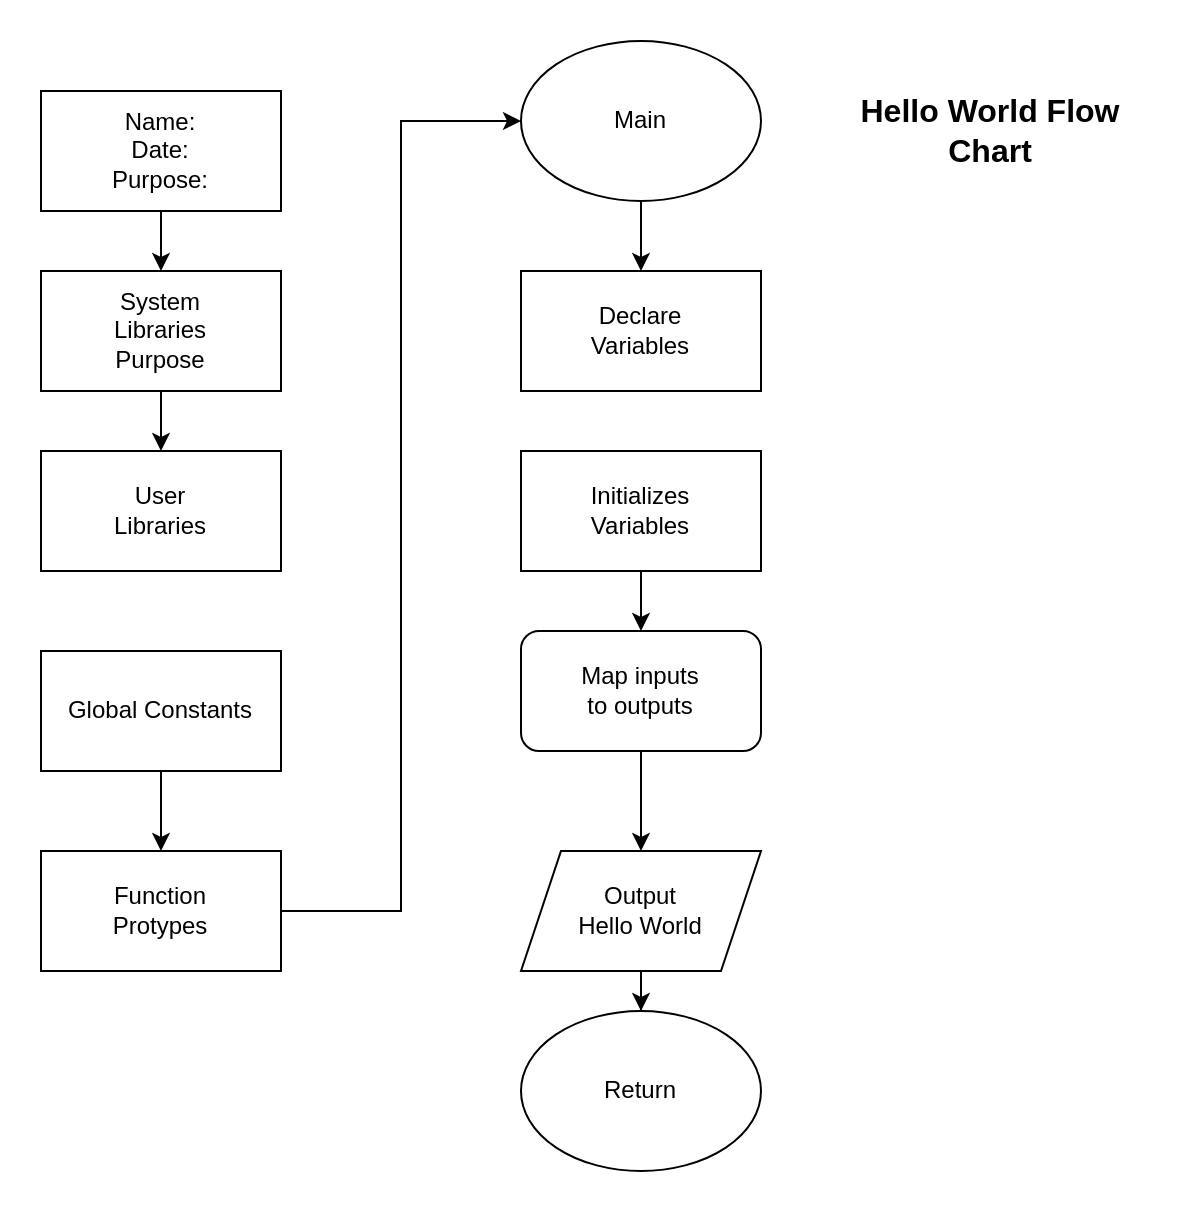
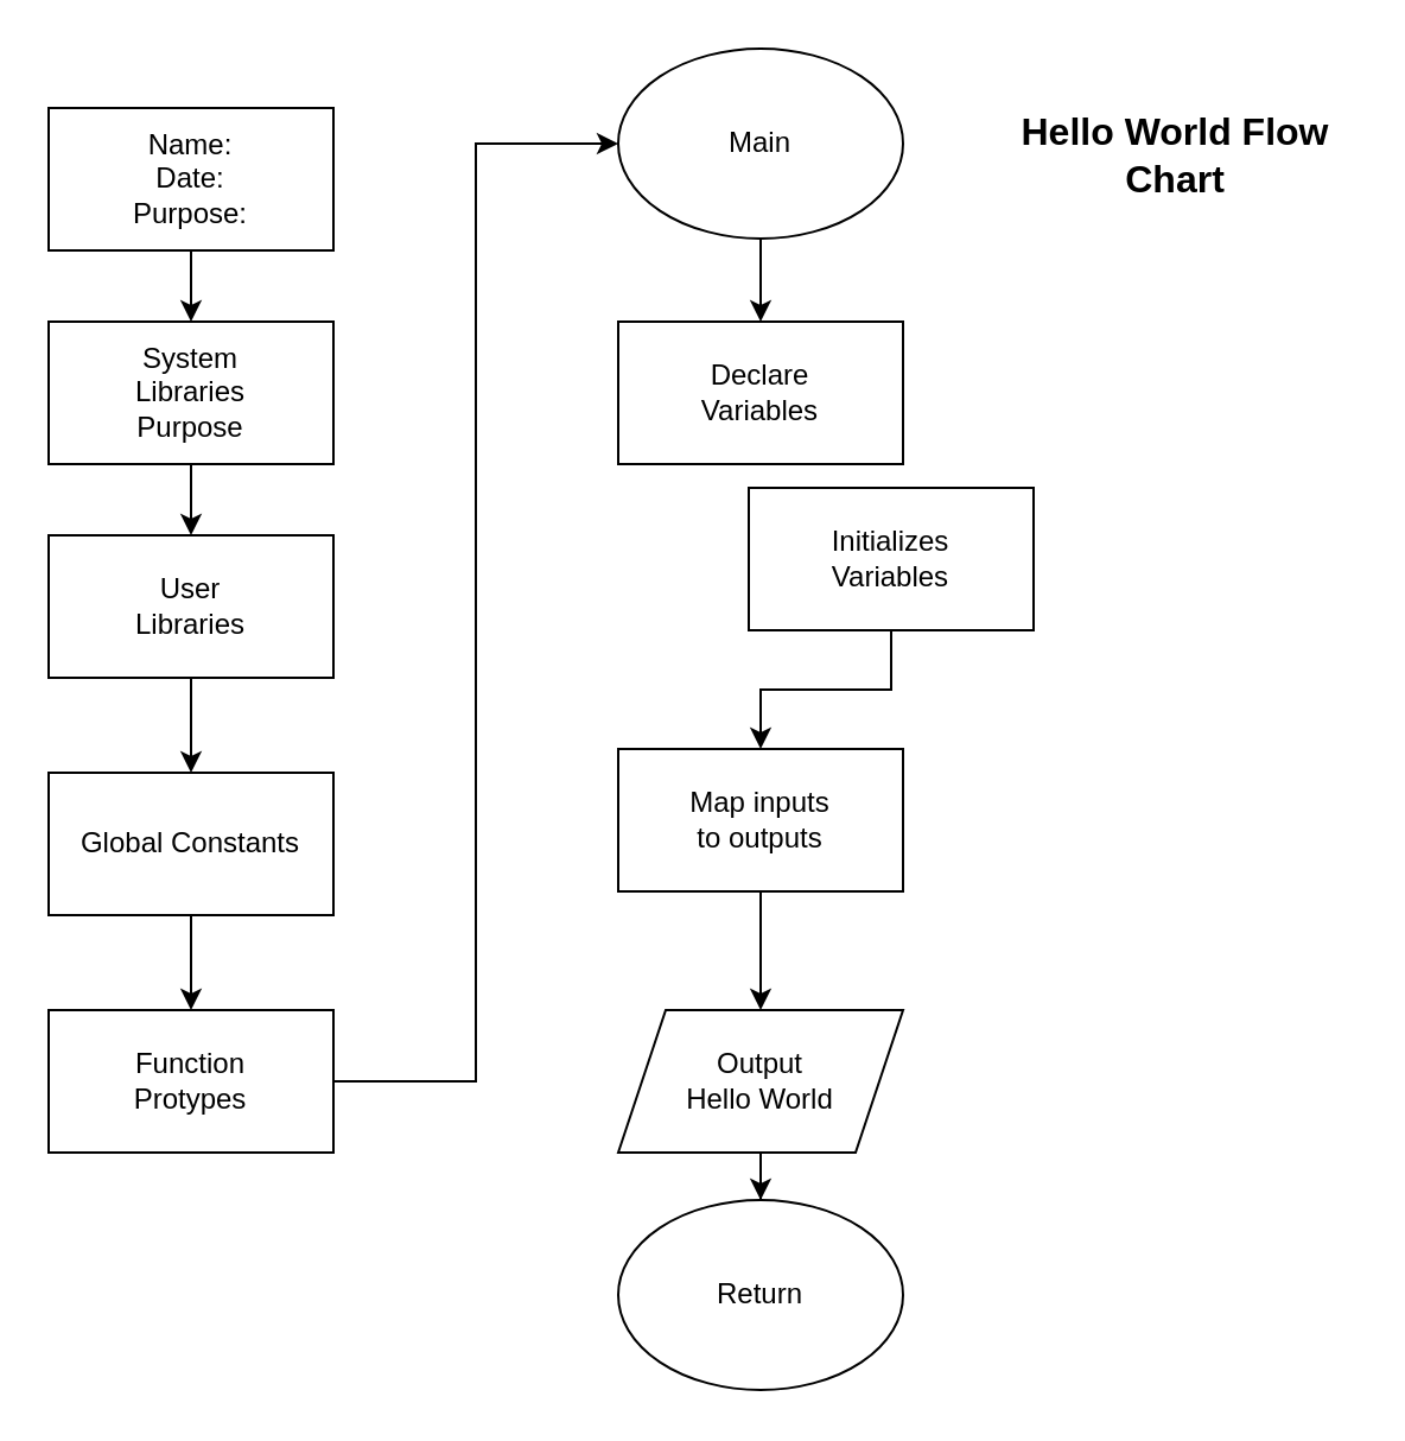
  <mxCell id="0" />
  <mxCell id="1" parent="0" />
  <mxCell id="2" value="" style="edgeStyle=orthogonalEdgeStyle;rounded=0;orthogonalLoop=1;jettySize=auto;html=1;" edge="1" parent="1" source="3" target="5"><mxGeometry relative="1" as="geometry" /></mxCell>
  <mxCell id="3" value="Name:&lt;br&gt;Date:&lt;br&gt;Purpose:" style="rounded=0;whiteSpace=wrap;html=1;strokeColor=#000000;" vertex="1" parent="1"><mxGeometry x="20" y="45" width="120" height="60" as="geometry" /></mxCell>
  <mxCell id="4" value="" style="edgeStyle=orthogonalEdgeStyle;rounded=0;orthogonalLoop=1;jettySize=auto;html=1;" edge="1" parent="1" source="5" target="7"><mxGeometry relative="1" as="geometry" /></mxCell>
  <mxCell id="5" value="System&lt;br&gt;Libraries&lt;br&gt;Purpose" style="rounded=0;whiteSpace=wrap;html=1;strokeColor=#000000;" vertex="1" parent="1"><mxGeometry x="20" y="135" width="120" height="60" as="geometry" /></mxCell>
+ <mxCell id="6" value="" style="edgeStyle=orthogonalEdgeStyle;rounded=0;orthogonalLoop=1;jettySize=auto;html=1;" edge="1" source="7" target="9" parent="1"><mxGeometry relative="1" as="geometry" /></mxCell>
  <mxCell id="7" value="User&lt;br&gt;Libraries" style="rounded=0;whiteSpace=wrap;html=1;strokeColor=#000000;" vertex="1" parent="1"><mxGeometry x="20" y="225" width="120" height="60" as="geometry" /></mxCell>
  <mxCell id="8" value="" style="edgeStyle=orthogonalEdgeStyle;rounded=0;orthogonalLoop=1;jettySize=auto;html=1;" edge="1" parent="1" source="9" target="11"><mxGeometry relative="1" as="geometry" /></mxCell>
  <mxCell id="9" value="Global Constants" style="rounded=0;whiteSpace=wrap;html=1;strokeColor=#000000;" vertex="1" parent="1"><mxGeometry x="20" y="325" width="120" height="60" as="geometry" /></mxCell>
  <mxCell id="10" value="" style="edgeStyle=orthogonalEdgeStyle;rounded=0;orthogonalLoop=1;jettySize=auto;html=1;entryX=0;entryY=0.5;entryDx=0;entryDy=0;" edge="1" parent="1" source="11" target="13"><mxGeometry relative="1" as="geometry"><mxPoint x="80" y="525" as="targetPoint" /></mxGeometry></mxCell>
  <mxCell id="11" value="Function&lt;br&gt;Protypes" style="rounded=0;whiteSpace=wrap;html=1;strokeColor=#000000;" vertex="1" parent="1"><mxGeometry x="20" y="425" width="120" height="60" as="geometry" /></mxCell>
  <mxCell id="12" value="" style="edgeStyle=orthogonalEdgeStyle;rounded=0;orthogonalLoop=1;jettySize=auto;html=1;" edge="1" parent="1" source="13" target="14"><mxGeometry relative="1" as="geometry" /></mxCell>
  <mxCell id="13" value="Main" style="ellipse;whiteSpace=wrap;html=1;strokeColor=#000000;" vertex="1" parent="1"><mxGeometry x="260" y="20" width="120" height="80" as="geometry" /></mxCell>
  <mxCell id="14" value="Declare&lt;br&gt;Variables" style="rounded=0;whiteSpace=wrap;html=1;strokeColor=#000000;" vertex="1" parent="1"><mxGeometry x="260" y="135" width="120" height="60" as="geometry" /></mxCell>
  <mxCell id="15" value="" style="edgeStyle=orthogonalEdgeStyle;rounded=0;orthogonalLoop=1;jettySize=auto;html=1;" edge="1" parent="1" source="16" target="18"><mxGeometry relative="1" as="geometry" /></mxCell>
- <mxCell id="16" value="Initializes&lt;br&gt;Variables" style="rounded=0;whiteSpace=wrap;html=1;strokeColor=#000000;" vertex="1" parent="1"><mxGeometry x="260" y="225" width="120" height="60" as="geometry" /></mxCell>
+ <mxCell id="16" value="Initializes&lt;br&gt;Variables" style="rounded=0;whiteSpace=wrap;html=1;strokeColor=#000000;" vertex="1" parent="1"><mxGeometry x="315" y="205" width="120" height="60" as="geometry" /></mxCell>
  <mxCell id="17" value="" style="edgeStyle=orthogonalEdgeStyle;rounded=0;orthogonalLoop=1;jettySize=auto;html=1;" edge="1" parent="1" source="18"><mxGeometry relative="1" as="geometry"><mxPoint x="320" y="425" as="targetPoint" /></mxGeometry></mxCell>
- <mxCell id="18" value="Map inputs&lt;br&gt;to outputs" style="whiteSpace=wrap;html=1;strokeColor=#000000;rounded=1;" vertex="1" parent="1"><mxGeometry x="260" y="315" width="120" height="60" as="geometry" /></mxCell>
+ <mxCell id="18" value="Map inputs&lt;br&gt;to outputs" style="rounded=0;whiteSpace=wrap;html=1;strokeColor=#000000;" vertex="1" parent="1"><mxGeometry x="260" y="315" width="120" height="60" as="geometry" /></mxCell>
  <mxCell id="19" value="" style="edgeStyle=orthogonalEdgeStyle;rounded=0;orthogonalLoop=1;jettySize=auto;html=1;" edge="1" parent="1" source="20" target="21"><mxGeometry relative="1" as="geometry" /></mxCell>
  <mxCell id="20" value="Output&lt;br&gt;Hello World" style="shape=parallelogram;perimeter=parallelogramPerimeter;whiteSpace=wrap;html=1;fixedSize=1;strokeColor=#000000;" vertex="1" parent="1"><mxGeometry x="260" y="425" width="120" height="60" as="geometry" /></mxCell>
  <mxCell id="21" value="Return" style="ellipse;whiteSpace=wrap;html=1;strokeColor=#000000;" vertex="1" parent="1"><mxGeometry x="260" y="505" width="120" height="80" as="geometry" /></mxCell>
  <mxCell id="22" value="Hello World Flow Chart" style="text;html=1;strokeColor=none;fillColor=none;align=center;verticalAlign=middle;whiteSpace=wrap;rounded=0;fontStyle=1;fontSize=16;" vertex="1" parent="1"><mxGeometry x="420" y="35" width="150" height="60" as="geometry" /></mxCell>
